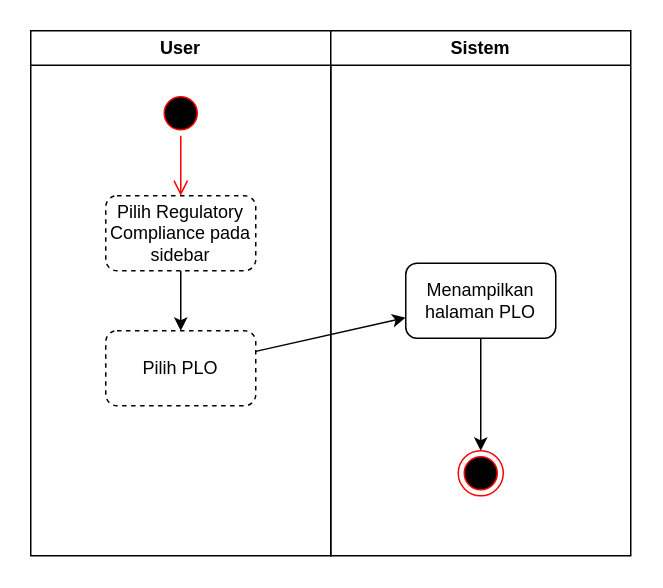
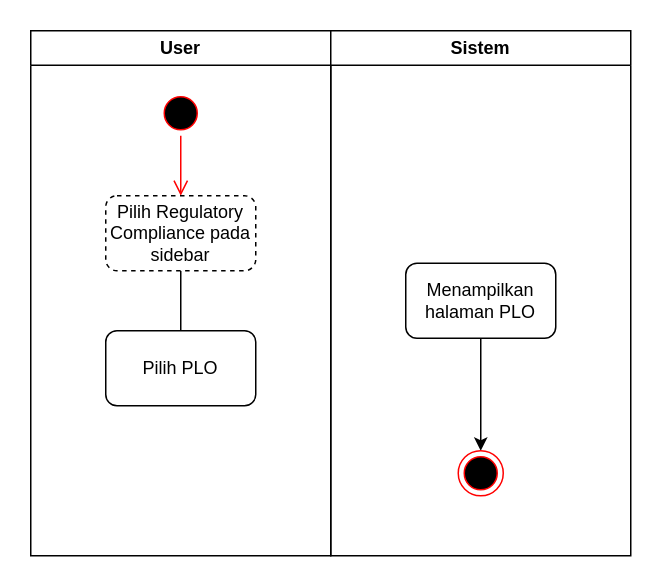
  <mxCell id="0" />
  <mxCell id="1" parent="0" />
  <mxCell id="2" value="User" style="swimlane;whiteSpace=wrap;html=1;" parent="1" vertex="1"><mxGeometry x="20" y="20" width="200" height="350" as="geometry" /></mxCell>
  <mxCell id="3" value="" style="ellipse;html=1;shape=startState;fillColor=#000000;strokeColor=#ff0000;" parent="2" vertex="1"><mxGeometry x="85" y="40" width="30" height="30" as="geometry" /></mxCell>
  <mxCell id="4" value="" style="edgeStyle=orthogonalEdgeStyle;html=1;verticalAlign=bottom;endArrow=open;endSize=8;strokeColor=#ff0000;entryX=0.5;entryY=0;entryDx=0;entryDy=0;" parent="2" source="3" target="6" edge="1"><mxGeometry relative="1" as="geometry"><mxPoint x="100" y="130" as="targetPoint" /></mxGeometry></mxCell>
- <mxCell id="5" value="" style="edgeStyle=none;html=1;" edge="1" parent="2" source="6" target="7"><mxGeometry relative="1" as="geometry" /></mxCell>
+ <mxCell id="5" value="" style="edgeStyle=none;html=1;endArrow=none;" edge="1" parent="2" source="6" target="7"><mxGeometry relative="1" as="geometry" /></mxCell>
  <mxCell id="6" value="Pilih Regulatory Compliance pada sidebar" style="rounded=1;whiteSpace=wrap;html=1;dashed=1;" parent="2" vertex="1"><mxGeometry x="50" y="110" width="100" height="50" as="geometry" /></mxCell>
- <mxCell id="7" value="Pilih PLO" style="rounded=1;whiteSpace=wrap;html=1;dashed=1;" parent="2" vertex="1"><mxGeometry x="50" y="200" width="100" height="50" as="geometry" /></mxCell>
+ <mxCell id="7" value="Pilih PLO" style="rounded=1;whiteSpace=wrap;html=1;" parent="2" vertex="1"><mxGeometry x="50" y="200" width="100" height="50" as="geometry" /></mxCell>
  <mxCell id="8" value="Sistem" style="swimlane;whiteSpace=wrap;html=1;" parent="1" vertex="1"><mxGeometry x="220" y="20" width="200" height="350" as="geometry" /></mxCell>
  <mxCell id="9" value="" style="edgeStyle=none;html=1;" edge="1" parent="8" source="10" target="11"><mxGeometry relative="1" as="geometry" /></mxCell>
  <mxCell id="10" value="Menampilkan halaman PLO" style="rounded=1;whiteSpace=wrap;html=1;" parent="8" vertex="1"><mxGeometry x="50" y="155" width="100" height="50" as="geometry" /></mxCell>
  <mxCell id="11" value="" style="ellipse;html=1;shape=endState;fillColor=#000000;strokeColor=#ff0000;" parent="8" vertex="1"><mxGeometry x="85" y="280" width="30" height="30" as="geometry" /></mxCell>
- <mxCell id="12" value="" style="edgeStyle=none;html=1;" edge="1" parent="1" source="7" target="10"><mxGeometry relative="1" as="geometry" /></mxCell>
